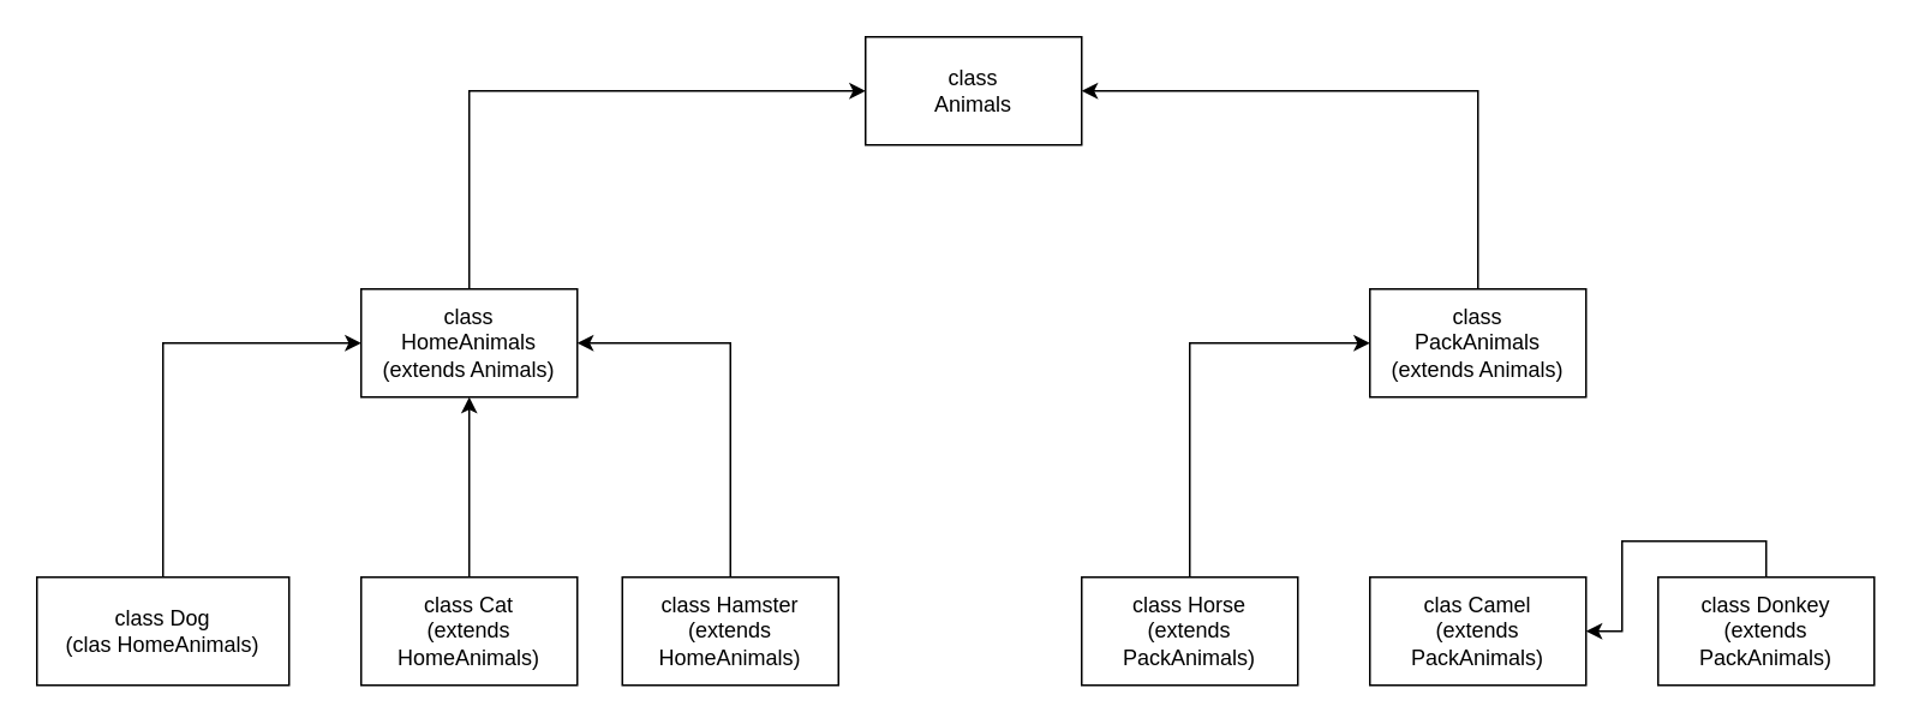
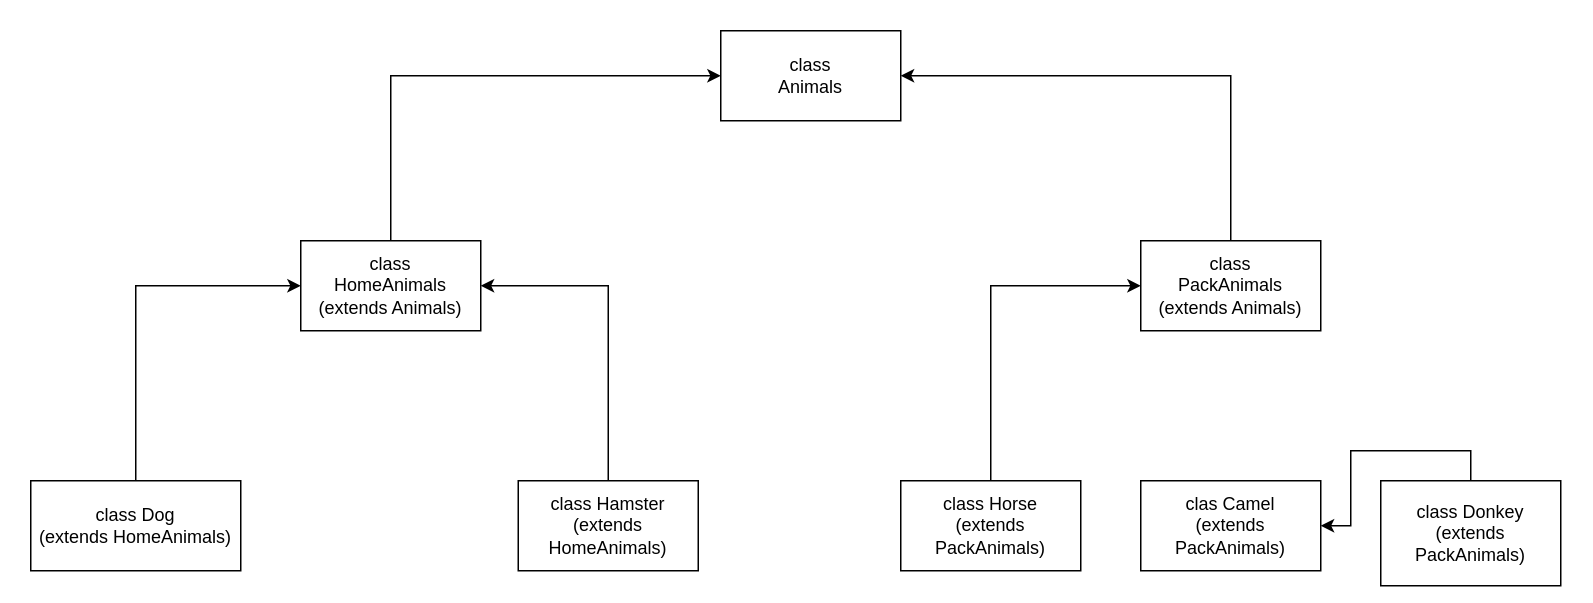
  <mxCell id="0" />
  <mxCell id="1" parent="0" />
  <mxCell id="2" value="class&lt;br&gt;Animals" style="rounded=0;whiteSpace=wrap;html=1;" vertex="1" parent="1"><mxGeometry x="480" y="20" width="120" height="60" as="geometry" /></mxCell>
  <mxCell id="3" style="edgeStyle=orthogonalEdgeStyle;rounded=0;orthogonalLoop=1;jettySize=auto;html=1;exitX=0.5;exitY=0;exitDx=0;exitDy=0;entryX=0;entryY=0.5;entryDx=0;entryDy=0;" edge="1" parent="1" source="4" target="2"><mxGeometry relative="1" as="geometry" /></mxCell>
  <mxCell id="4" value="class&lt;br&gt;HomeAnimals&lt;br&gt;(extends Animals)" style="rounded=0;whiteSpace=wrap;html=1;" vertex="1" parent="1"><mxGeometry x="200" y="160" width="120" height="60" as="geometry" /></mxCell>
  <mxCell id="5" style="edgeStyle=orthogonalEdgeStyle;rounded=0;orthogonalLoop=1;jettySize=auto;html=1;exitX=0.5;exitY=0;exitDx=0;exitDy=0;entryX=1;entryY=0.5;entryDx=0;entryDy=0;" edge="1" parent="1" source="6" target="2"><mxGeometry relative="1" as="geometry" /></mxCell>
  <mxCell id="6" value="class&lt;br&gt;PackAnimals&lt;br&gt;(extends Animals)" style="rounded=0;whiteSpace=wrap;html=1;" vertex="1" parent="1"><mxGeometry x="760" y="160" width="120" height="60" as="geometry" /></mxCell>
  <mxCell id="7" style="edgeStyle=orthogonalEdgeStyle;rounded=0;orthogonalLoop=1;jettySize=auto;html=1;exitX=0.5;exitY=0;exitDx=0;exitDy=0;entryX=0;entryY=0.5;entryDx=0;entryDy=0;" edge="1" parent="1" source="8" target="4"><mxGeometry relative="1" as="geometry" /></mxCell>
- <mxCell id="8" value="class Dog&lt;br&gt;(clas HomeAnimals)" style="rounded=0;whiteSpace=wrap;html=1;" vertex="1" parent="1"><mxGeometry x="20" y="320" width="140" height="60" as="geometry" /></mxCell>
- <mxCell id="9" style="edgeStyle=orthogonalEdgeStyle;rounded=0;orthogonalLoop=1;jettySize=auto;html=1;exitX=0.5;exitY=0;exitDx=0;exitDy=0;entryX=0.5;entryY=1;entryDx=0;entryDy=0;" edge="1" parent="1" source="10" target="4"><mxGeometry relative="1" as="geometry" /></mxCell>
- <mxCell id="10" value="class Cat&lt;br&gt;(extends HomeAnimals)" style="rounded=0;whiteSpace=wrap;html=1;" vertex="1" parent="1"><mxGeometry x="200" y="320" width="120" height="60" as="geometry" /></mxCell>
+ <mxCell id="8" value="class Dog&lt;br&gt;(extends HomeAnimals)" style="rounded=0;whiteSpace=wrap;html=1;" vertex="1" parent="1"><mxGeometry x="20" y="320" width="140" height="60" as="geometry" /></mxCell>
  <mxCell id="11" style="edgeStyle=orthogonalEdgeStyle;rounded=0;orthogonalLoop=1;jettySize=auto;html=1;exitX=0.5;exitY=0;exitDx=0;exitDy=0;entryX=1;entryY=0.5;entryDx=0;entryDy=0;" edge="1" parent="1" source="12" target="4"><mxGeometry relative="1" as="geometry" /></mxCell>
  <mxCell id="12" value="class Hamster&lt;br&gt;(extends HomeAnimals)" style="rounded=0;whiteSpace=wrap;html=1;" vertex="1" parent="1"><mxGeometry x="345" y="320" width="120" height="60" as="geometry" /></mxCell>
  <mxCell id="13" style="edgeStyle=orthogonalEdgeStyle;rounded=0;orthogonalLoop=1;jettySize=auto;html=1;exitX=0.5;exitY=0;exitDx=0;exitDy=0;entryX=0;entryY=0.5;entryDx=0;entryDy=0;" edge="1" parent="1" source="14" target="6"><mxGeometry relative="1" as="geometry" /></mxCell>
  <mxCell id="14" value="class Horse&lt;br&gt;(extends PackAnimals)" style="rounded=0;whiteSpace=wrap;html=1;" vertex="1" parent="1"><mxGeometry x="600" y="320" width="120" height="60" as="geometry" /></mxCell>
  <mxCell id="15" value="clas Camel&lt;br&gt;(extends PackAnimals)" style="rounded=0;whiteSpace=wrap;html=1;" vertex="1" parent="1"><mxGeometry x="760" y="320" width="120" height="60" as="geometry" /></mxCell>
  <mxCell id="16" style="edgeStyle=orthogonalEdgeStyle;rounded=0;orthogonalLoop=1;jettySize=auto;html=1;exitX=0.5;exitY=0;exitDx=0;exitDy=0;" edge="1" parent="1" source="17" target="15"><mxGeometry relative="1" as="geometry" /></mxCell>
- <mxCell id="17" value="class Donkey&lt;br&gt;(extends PackAnimals)" style="rounded=0;whiteSpace=wrap;html=1;" vertex="1" parent="1"><mxGeometry x="920" y="320" width="120" height="60" as="geometry" /></mxCell>
+ <mxCell id="17" value="class Donkey&lt;br&gt;(extends PackAnimals)" style="rounded=0;whiteSpace=wrap;html=1;" vertex="1" parent="1"><mxGeometry x="920" y="320" width="120" height="70" as="geometry" /></mxCell>
